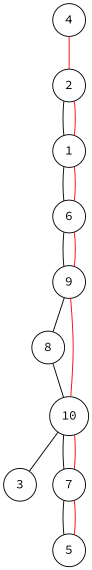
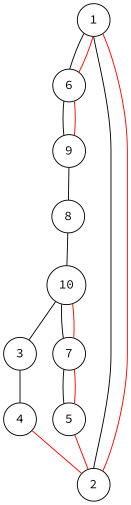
  graph {
    fontname="Source Code Pro"
    node [fillcolor=white fontname="Source Code Pro" shape=circle]
    edge [color=black fontname="Source Code Pro"]
    1
    6
    9
    2
    3
    4
    5
    8
    10
    7
    1 -- 6
    1 -- 6 [color=red]
    6 -- 9
    6 -- 9 [color=red]
    9 -- 8
-   9 -- 10 [color=red]
    2 -- 1
    2 -- 1 [color=red]
+   3 -- 4
    4 -- 2 [color=red]
+   5 -- 2 [color=red]
    8 -- 10
    10 -- 3
    10 -- 7
    10 -- 7 [color=red]
    7 -- 5
    7 -- 5 [color=red]
  }
